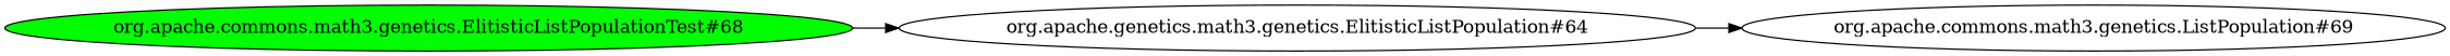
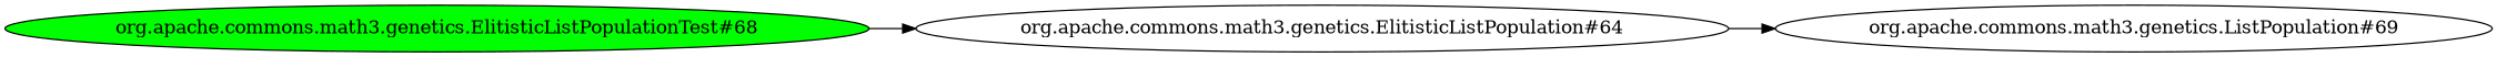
  digraph {
    rankdir=LR
    "org.apache.commons.math3.genetics.ElitisticListPopulationTest#68" [fillcolor=green style=filled]
-   "org.apache.commons.math3.genetics.ElitisticListPopulation#64" [label="org.apache.genetics.math3.genetics.ElitisticListPopulation#64"]
+   "org.apache.commons.math3.genetics.ElitisticListPopulation#64"
    "org.apache.commons.math3.genetics.ListPopulation#69"
    "org.apache.commons.math3.genetics.ElitisticListPopulationTest#68" -> "org.apache.commons.math3.genetics.ElitisticListPopulation#64"
    "org.apache.commons.math3.genetics.ElitisticListPopulation#64" -> "org.apache.commons.math3.genetics.ListPopulation#69"
  }
